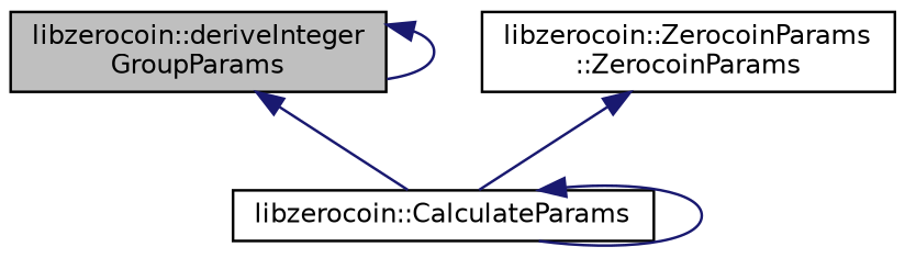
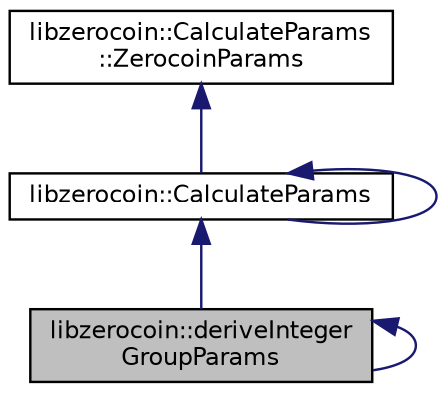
  digraph {
    rankdir=TB
    node [color=black fillcolor=white fontname=Helvetica fontsize=10 shape=record style=filled]
    edge [color=midnightblue dir=back fontname=Helvetica fontsize=10 labelfontname=Helvetica labelfontsize=10 style=solid]
    n1 [fillcolor=grey75 fontcolor=black height=0.2 label="libzerocoin::deriveInteger\lGroupParams" width=0.4]
    n2 [height=0.2 label="libzerocoin::CalculateParams" width=0.4]
-   n3 [height=0.2 label="libzerocoin::ZerocoinParams\l::ZerocoinParams" width=0.4]
+   n3 [height=0.2 label="libzerocoin::CalculateParams\l::ZerocoinParams" width=0.4]
    n1 -> n1
-   n1 -> n2
+   n2 -> n1
    n2 -> n2
    n3 -> n2
  }
